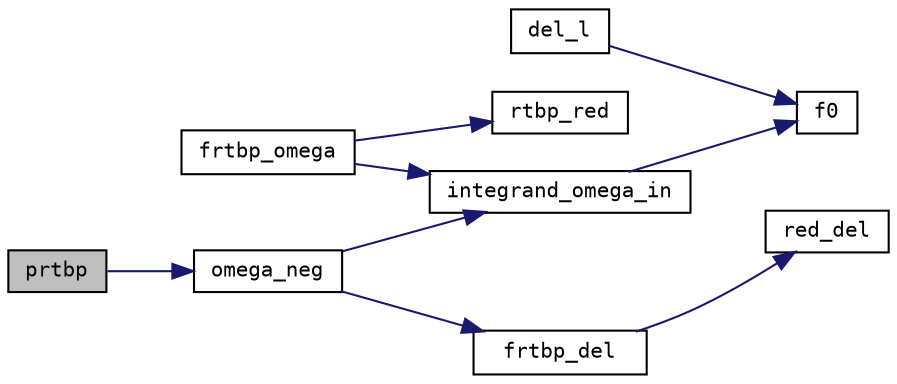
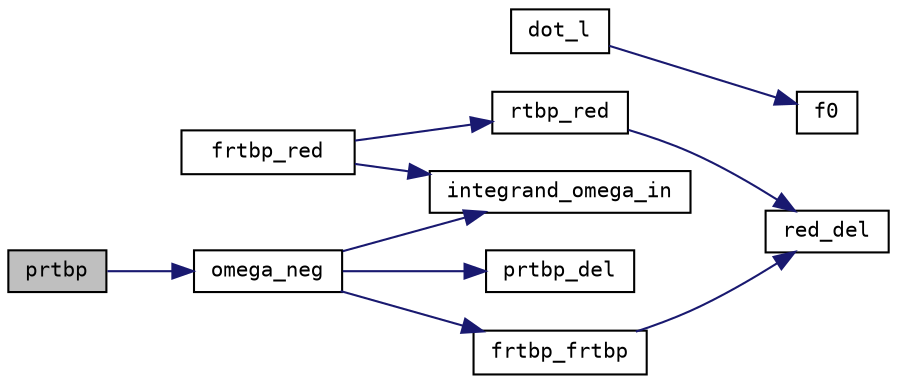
  digraph {
    fontname="DejaVu Sans Mono"
    rankdir=LR
    node [color=black fillcolor=white fontname="DejaVu Sans Mono" fontsize=10 shape=record style=filled]
    edge [color=midnightblue fontname="DejaVu Sans Mono" fontsize=10 labelfontname=FreeSans labelfontsize=10 style=solid]
    n1 [fillcolor=grey75 fontcolor=black height=0.2 label=prtbp width=0.4]
    n2 [height=0.2 label=omega_neg width=0.4]
    n3 [height=0.2 label=integrand_omega_in width=0.4]
-   n5 [height=0.2 label=frtbp_del width=0.4]
+   n4 [height=0.2 label=prtbp_del width=0.4]
+   n5 [height=0.2 label=frtbp_frtbp width=0.4]
    n6 [height=0.2 label=f0 width=0.4]
-   n7 [height=0.2 label=frtbp_omega width=0.4]
+   n7 [height=0.2 label=frtbp_red width=0.4]
    n8 [height=0.2 label=rtbp_red width=0.4]
-   n9 [height=0.2 label=del_l width=0.4]
+   n9 [height=0.2 label=dot_l width=0.4]
    n10 [height=0.2 label=red_del width=0.4]
    n1 -> n2
    n2 -> n3
+   n2 -> n4
    n2 -> n5
-   n3 -> n6
    n5 -> n10
    n7 -> n3
    n7 -> n8
+   n8 -> n10
    n9 -> n6
  }
